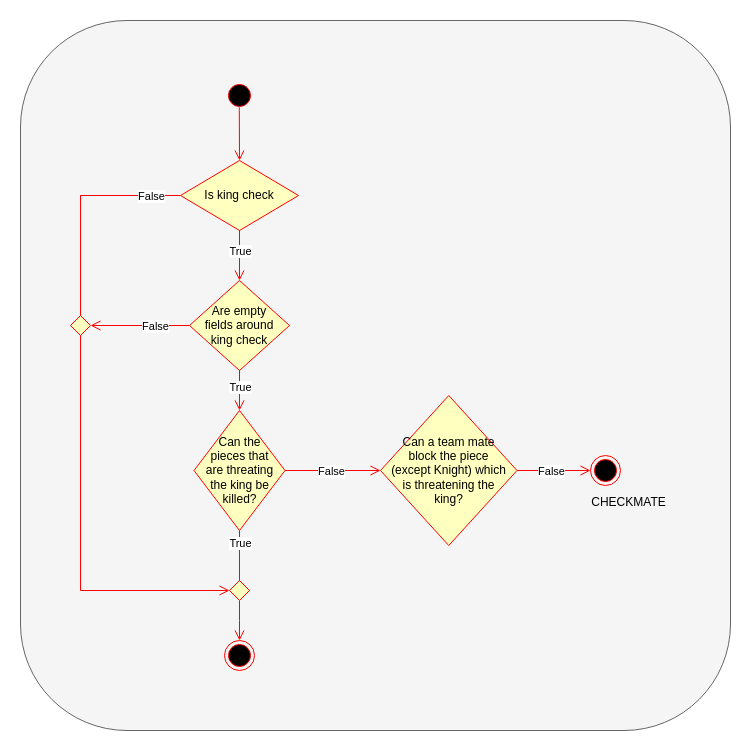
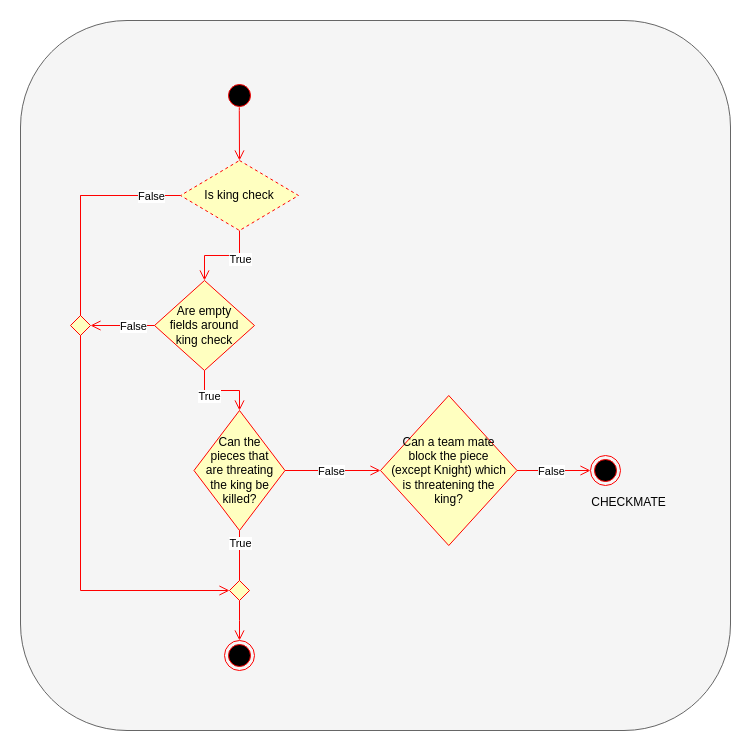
  <mxCell id="0" />
  <mxCell id="1" parent="0" />
  <mxCell id="2" value="" style="rounded=1;whiteSpace=wrap;html=1;fontSize=12;fillColor=#f5f5f5;strokeColor=#666666;fontColor=#333333;" vertex="1" parent="1"><mxGeometry x="20" y="20" width="710" height="710" as="geometry" /></mxCell>
  <mxCell id="3" value="" style="ellipse;html=1;shape=startState;fillColor=#000000;strokeColor=#ff0000;" vertex="1" parent="1"><mxGeometry x="224" y="80" width="30" height="30" as="geometry" /></mxCell>
  <mxCell id="4" value="" style="edgeStyle=orthogonalEdgeStyle;html=1;verticalAlign=bottom;endArrow=open;endSize=8;strokeColor=#ff0000;rounded=0;entryX=0.5;entryY=0;entryDx=0;entryDy=0;exitX=0.494;exitY=0.894;exitDx=0;exitDy=0;exitPerimeter=0;" edge="1" source="3" parent="1" target="5"><mxGeometry relative="1" as="geometry"><mxPoint x="238" y="150" as="targetPoint" /><mxPoint x="290" y="110" as="sourcePoint" /><Array as="points"><mxPoint x="239" y="110" /></Array></mxGeometry></mxCell>
- <mxCell id="5" value="Is king check" style="rhombus;whiteSpace=wrap;html=1;fillColor=#ffffc0;strokeColor=#ff0000;" vertex="1" parent="1"><mxGeometry x="180" y="160" width="118" height="70" as="geometry" /></mxCell>
+ <mxCell id="5" value="Is king check" style="rhombus;whiteSpace=wrap;html=1;fillColor=#ffffc0;strokeColor=#ff0000;dashed=1;" vertex="1" parent="1"><mxGeometry x="180" y="160" width="118" height="70" as="geometry" /></mxCell>
  <mxCell id="6" value="" style="edgeStyle=orthogonalEdgeStyle;html=1;verticalAlign=bottom;endArrow=open;endSize=8;strokeColor=#ff0000;rounded=0;entryX=0.5;entryY=0;entryDx=0;entryDy=0;" edge="1" source="5" parent="1" target="9"><mxGeometry relative="1" as="geometry"><mxPoint x="238" y="290" as="targetPoint" /></mxGeometry></mxCell>
  <mxCell id="7" value="True" style="edgeLabel;html=1;align=center;verticalAlign=middle;resizable=0;points=[];" vertex="1" connectable="0" parent="6"><mxGeometry x="-0.378" y="-1" relative="1" as="geometry"><mxPoint x="1" y="4" as="offset" /></mxGeometry></mxCell>
  <mxCell id="8" value="" style="edgeStyle=orthogonalEdgeStyle;html=1;align=left;verticalAlign=bottom;endArrow=open;endSize=8;strokeColor=#ff0000;rounded=0;startArrow=none;entryX=0;entryY=0.5;entryDx=0;entryDy=0;" edge="1" parent="1" target="25"><mxGeometry x="-1" relative="1" as="geometry"><mxPoint x="239" y="590" as="targetPoint" /><mxPoint x="80" y="195" as="sourcePoint" /><Array as="points"><mxPoint x="80" y="590" /></Array></mxGeometry></mxCell>
- <mxCell id="9" value="&lt;p style=&quot;font-size: 12px ; padding: 10px&quot;&gt;Are empty fields around king check&lt;/p&gt;" style="rhombus;whiteSpace=wrap;html=1;fillColor=#ffffc0;strokeColor=#ff0000;" vertex="1" parent="1"><mxGeometry x="189" y="280" width="100" height="90" as="geometry" /></mxCell>
+ <mxCell id="9" value="&lt;p style=&quot;font-size: 12px ; padding: 10px&quot;&gt;Are empty fields around king check&lt;/p&gt;" style="rhombus;whiteSpace=wrap;html=1;fillColor=#ffffc0;strokeColor=#ff0000;" vertex="1" parent="1"><mxGeometry x="154" y="280" width="100" height="90" as="geometry" /></mxCell>
  <mxCell id="10" value="" style="edgeStyle=orthogonalEdgeStyle;html=1;verticalAlign=bottom;endArrow=open;endSize=8;strokeColor=#ff0000;rounded=0;exitX=0.5;exitY=1;exitDx=0;exitDy=0;entryX=0.5;entryY=0;entryDx=0;entryDy=0;" edge="1" parent="1" source="9" target="12"><mxGeometry relative="1" as="geometry"><mxPoint x="239" y="420" as="targetPoint" /><mxPoint x="270" y="370" as="sourcePoint" /></mxGeometry></mxCell>
  <mxCell id="11" value="True" style="edgeLabel;html=1;align=center;verticalAlign=middle;resizable=0;points=[];" vertex="1" connectable="0" parent="10"><mxGeometry x="-0.378" y="-1" relative="1" as="geometry"><mxPoint x="1" y="4" as="offset" /></mxGeometry></mxCell>
  <mxCell id="12" value="&lt;p style=&quot;font-size: 12px ; padding: 10px&quot;&gt;Can the pieces that are threating the king be killed?&lt;/p&gt;" style="rhombus;whiteSpace=wrap;html=1;fillColor=#ffffc0;strokeColor=#ff0000;" vertex="1" parent="1"><mxGeometry x="193.5" y="410" width="91" height="120" as="geometry" /></mxCell>
  <mxCell id="13" value="&lt;p style=&quot;font-size: 12px ; padding: 10px&quot;&gt;Can a team mate block the piece (except Knight) which is threatening the king?&lt;/p&gt;" style="rhombus;whiteSpace=wrap;html=1;fillColor=#ffffc0;strokeColor=#ff0000;" vertex="1" parent="1"><mxGeometry x="380" y="395" width="136.5" height="150" as="geometry" /></mxCell>
  <mxCell id="14" value="" style="edgeStyle=orthogonalEdgeStyle;html=1;verticalAlign=bottom;endArrow=open;endSize=8;strokeColor=#ff0000;rounded=0;exitX=0.5;exitY=1;exitDx=0;exitDy=0;startArrow=none;" edge="1" parent="1" source="25"><mxGeometry relative="1" as="geometry"><mxPoint x="239" y="640" as="targetPoint" /><mxPoint x="249" y="380" as="sourcePoint" /></mxGeometry></mxCell>
  <mxCell id="15" value="" style="edgeStyle=orthogonalEdgeStyle;html=1;align=left;verticalAlign=bottom;endArrow=open;endSize=8;strokeColor=#ff0000;rounded=0;exitX=1;exitY=0.5;exitDx=0;exitDy=0;entryX=0;entryY=0.5;entryDx=0;entryDy=0;" edge="1" parent="1" source="12" target="13"><mxGeometry x="-1" relative="1" as="geometry"><mxPoint x="400" y="470" as="targetPoint" /><mxPoint x="284.5" y="469.74" as="sourcePoint" /><Array as="points" /></mxGeometry></mxCell>
  <mxCell id="16" value="False" style="edgeLabel;html=1;align=center;verticalAlign=middle;resizable=0;points=[];" vertex="1" connectable="0" parent="15"><mxGeometry x="-0.255" y="1" relative="1" as="geometry"><mxPoint x="10" y="1" as="offset" /></mxGeometry></mxCell>
  <mxCell id="17" value="" style="edgeStyle=orthogonalEdgeStyle;html=1;align=left;verticalAlign=bottom;endArrow=open;endSize=8;strokeColor=#ff0000;rounded=0;exitX=0;exitY=0.5;exitDx=0;exitDy=0;entryX=1;entryY=0.5;entryDx=0;entryDy=0;" edge="1" parent="1" source="9" target="22"><mxGeometry x="-1" relative="1" as="geometry"><mxPoint x="80" y="324.71" as="targetPoint" /><mxPoint x="149" y="324.71" as="sourcePoint" /><Array as="points" /></mxGeometry></mxCell>
  <mxCell id="18" value="False" style="edgeLabel;html=1;align=center;verticalAlign=middle;resizable=0;points=[];" vertex="1" connectable="0" parent="17"><mxGeometry x="-0.255" y="1" relative="1" as="geometry"><mxPoint x="2" y="-1" as="offset" /></mxGeometry></mxCell>
  <mxCell id="19" value="" style="edgeStyle=orthogonalEdgeStyle;html=1;align=left;verticalAlign=bottom;endArrow=open;endSize=8;strokeColor=#ff0000;rounded=0;exitX=1;exitY=0.5;exitDx=0;exitDy=0;" edge="1" parent="1" source="13"><mxGeometry x="-1" relative="1" as="geometry"><mxPoint x="590" y="470" as="targetPoint" /><mxPoint x="310" y="644.77" as="sourcePoint" /><Array as="points" /></mxGeometry></mxCell>
  <mxCell id="20" value="False" style="edgeLabel;html=1;align=center;verticalAlign=middle;resizable=0;points=[];" vertex="1" connectable="0" parent="19"><mxGeometry x="-0.255" y="1" relative="1" as="geometry"><mxPoint x="6" y="1" as="offset" /></mxGeometry></mxCell>
  <mxCell id="21" value="" style="ellipse;html=1;shape=endState;fillColor=#000000;strokeColor=#ff0000;fontSize=12;" vertex="1" parent="1"><mxGeometry x="224" y="640" width="30" height="30" as="geometry" /></mxCell>
  <mxCell id="22" value="&lt;p style=&quot;font-size: 12px ; padding: 10px&quot;&gt;&lt;br&gt;&lt;/p&gt;" style="rhombus;whiteSpace=wrap;html=1;fillColor=#ffffc0;strokeColor=#ff0000;" vertex="1" parent="1"><mxGeometry x="70" y="315" width="20" height="20" as="geometry" /></mxCell>
  <mxCell id="23" value="" style="edgeStyle=orthogonalEdgeStyle;html=1;align=left;verticalAlign=bottom;endArrow=none;endSize=8;strokeColor=#ff0000;rounded=0;exitX=0;exitY=0.5;exitDx=0;exitDy=0;" edge="1" parent="1" source="5" target="22"><mxGeometry x="-1" relative="1" as="geometry"><mxPoint x="239" y="590" as="targetPoint" /><mxPoint x="180" y="195" as="sourcePoint" /><Array as="points" /></mxGeometry></mxCell>
  <mxCell id="24" value="False" style="edgeLabel;html=1;align=center;verticalAlign=middle;resizable=0;points=[];" vertex="1" connectable="0" parent="23"><mxGeometry x="-0.255" y="1" relative="1" as="geometry"><mxPoint x="52" y="-1" as="offset" /></mxGeometry></mxCell>
  <mxCell id="25" value="&lt;p style=&quot;font-size: 12px ; padding: 10px&quot;&gt;&lt;br&gt;&lt;/p&gt;" style="rhombus;whiteSpace=wrap;html=1;fillColor=#ffffc0;strokeColor=#ff0000;" vertex="1" parent="1"><mxGeometry x="229" y="580" width="20" height="20" as="geometry" /></mxCell>
  <mxCell id="26" value="" style="edgeStyle=orthogonalEdgeStyle;html=1;verticalAlign=bottom;endArrow=none;endSize=8;strokeColor=#ff0000;rounded=0;exitX=0.5;exitY=1;exitDx=0;exitDy=0;" edge="1" parent="1" source="12" target="25"><mxGeometry relative="1" as="geometry"><mxPoint x="239" y="640" as="targetPoint" /><mxPoint x="239" y="530" as="sourcePoint" /></mxGeometry></mxCell>
  <mxCell id="27" value="True" style="edgeLabel;html=1;align=center;verticalAlign=middle;resizable=0;points=[];" vertex="1" connectable="0" parent="26"><mxGeometry x="-0.378" y="-1" relative="1" as="geometry"><mxPoint x="1" y="-4" as="offset" /></mxGeometry></mxCell>
  <mxCell id="28" value="CHECKMATE" style="ellipse;html=1;shape=endState;fillColor=#000000;strokeColor=#ff0000;fontSize=12;movableLabel=1;" vertex="1" parent="1"><mxGeometry x="590" y="455" width="30" height="30" as="geometry"><mxPoint x="23" y="32" as="offset" /></mxGeometry></mxCell>
